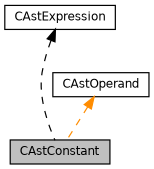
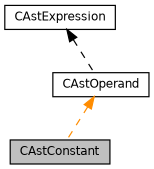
  digraph {
    node [color=black fillcolor=white fontname=Helvetica fontsize=10 shape=record style=filled]
    edge [dir=back fontname=Helvetica fontsize=10 labelfontname=Helvetica labelfontsize=10 style=dashed]
    n1 [fillcolor=grey75 fontcolor=black height=0.2 label=CAstConstant width=0.4]
    n2 [height=0.2 label=CAstOperand width=0.4]
    n3 [height=0.2 label=CAstExpression width=0.4]
    n2 -> n1 [color=darkorange]
-   n3 -> n1 [color=black]
+   n3 -> n2 [color=black]
  }
